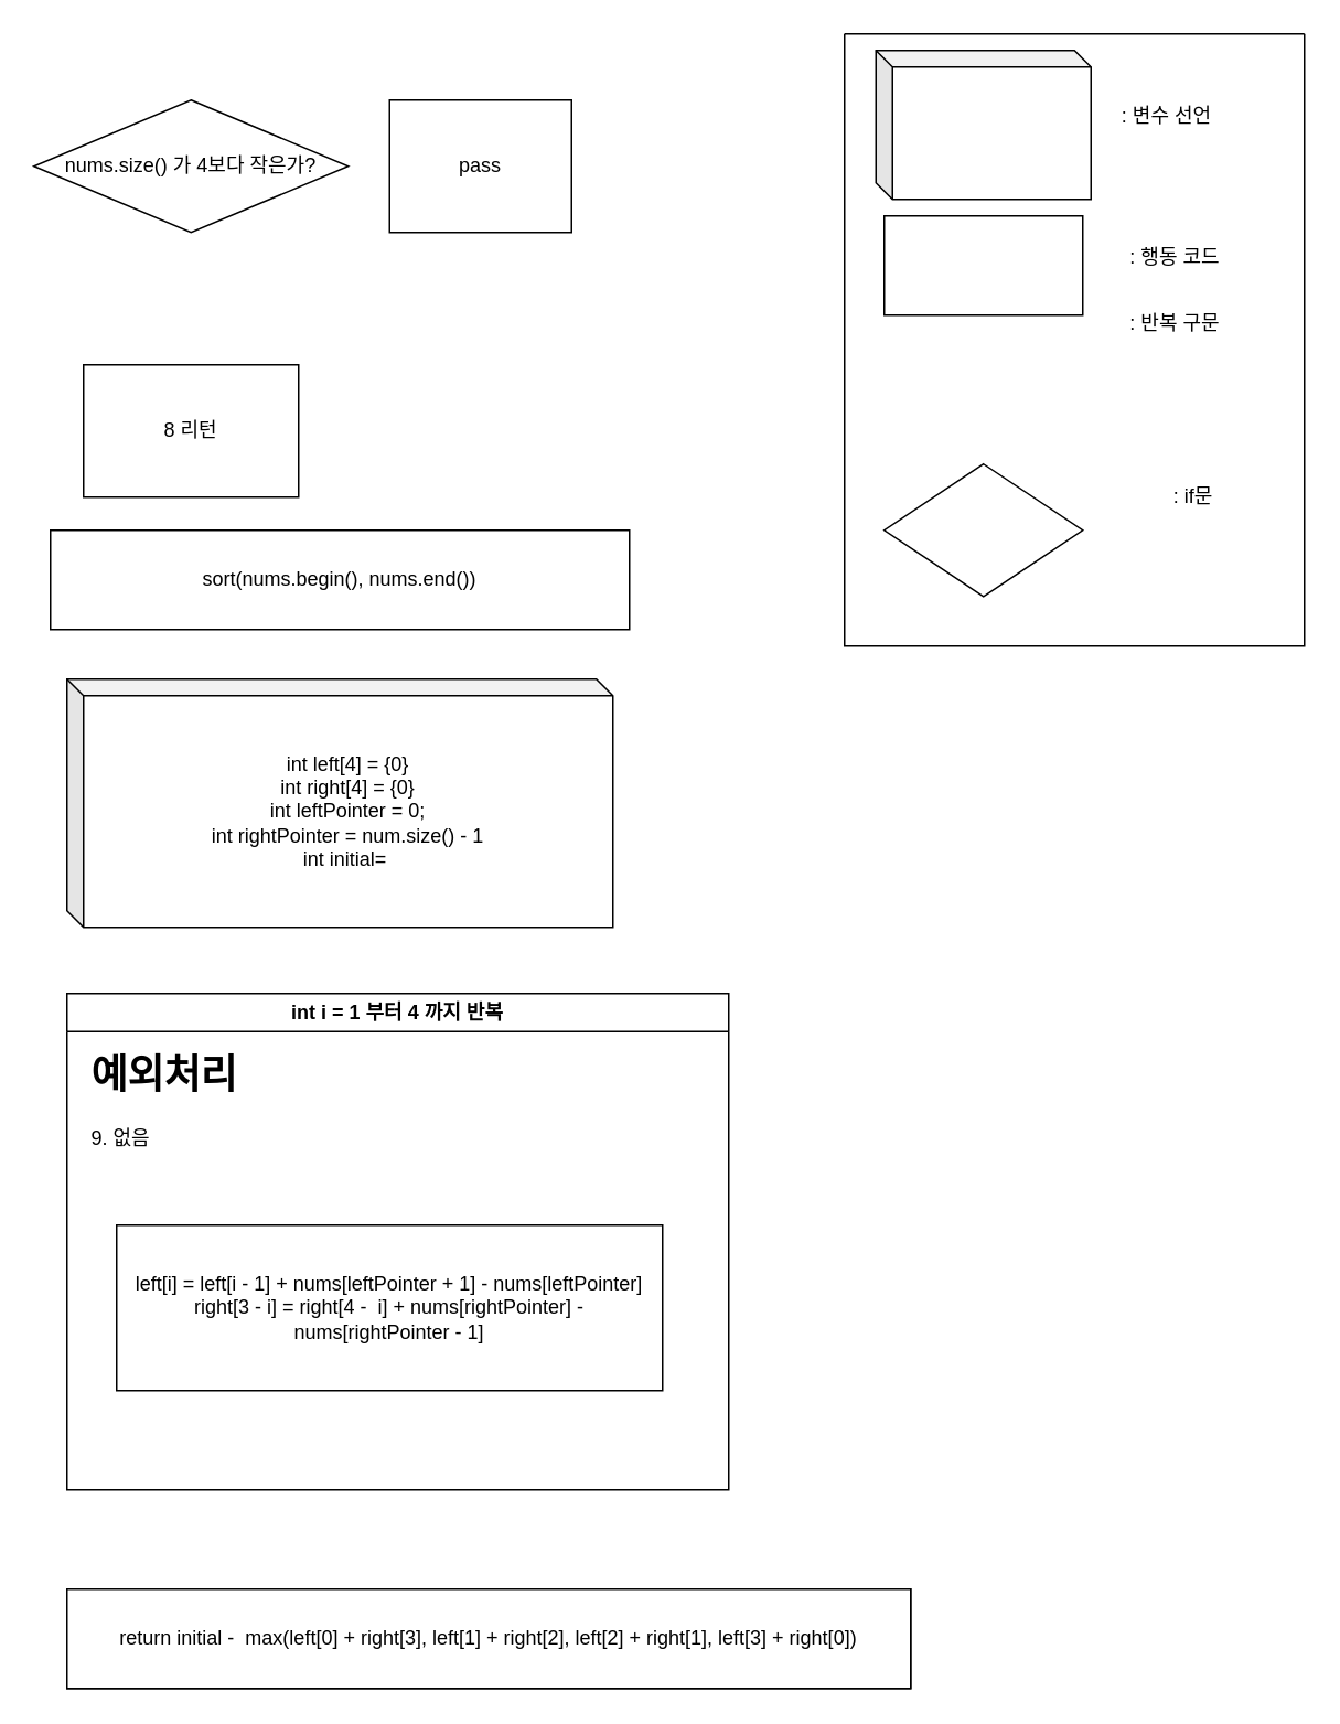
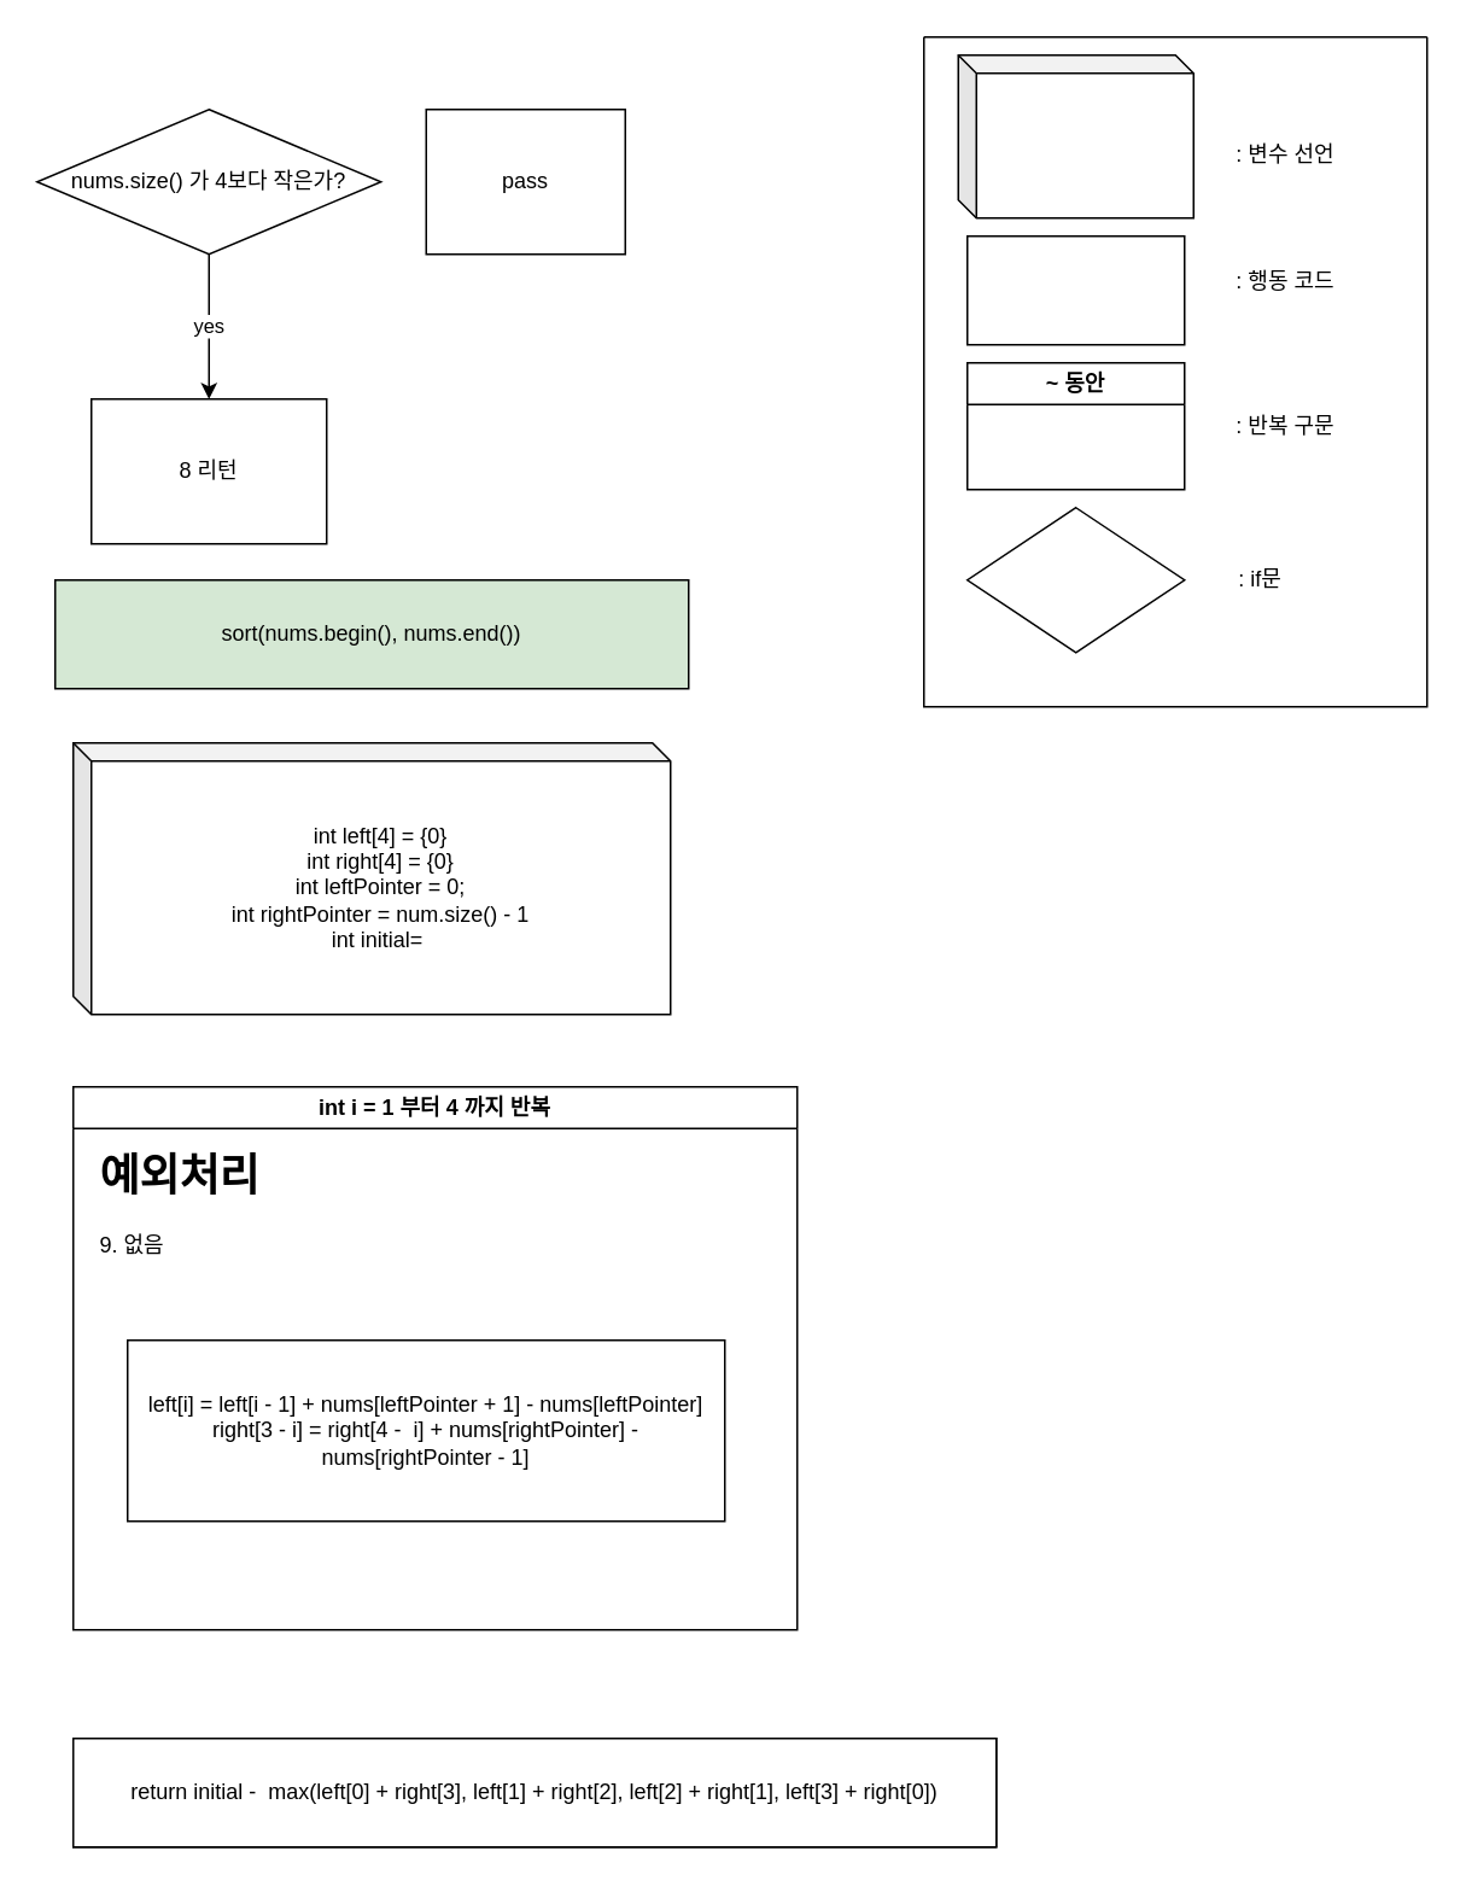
  <mxCell id="0" />
  <mxCell id="1" parent="0" />
  <mxCell id="2" value="" style="swimlane;startSize=0;" vertex="1" parent="1"><mxGeometry x="510" y="20" width="278" height="370" as="geometry" /></mxCell>
- <mxCell id="3" value=": 변수 선언" style="text;html=1;align=center;verticalAlign=middle;whiteSpace=wrap;rounded=0;" vertex="1" parent="2"><mxGeometry x="165" y="35" width="60" height="30" as="geometry" /></mxCell>
+ <mxCell id="3" value=": 변수 선언" style="text;html=1;align=center;verticalAlign=middle;whiteSpace=wrap;rounded=0;" vertex="1" parent="2"><mxGeometry x="170" y="50" width="60" height="30" as="geometry" /></mxCell>
  <mxCell id="4" value="" style="rounded=0;whiteSpace=wrap;html=1;" vertex="1" parent="2"><mxGeometry x="24" y="110" width="120" height="60" as="geometry" /></mxCell>
  <mxCell id="5" value=": 행동 코드" style="text;html=1;align=center;verticalAlign=middle;whiteSpace=wrap;rounded=0;" vertex="1" parent="2"><mxGeometry x="170" y="120" width="60" height="30" as="geometry" /></mxCell>
- <mxCell id="7" value=": 반복 구문" style="text;html=1;align=center;verticalAlign=middle;whiteSpace=wrap;rounded=0;" vertex="1" parent="2"><mxGeometry x="170" y="160" width="60" height="30" as="geometry" /></mxCell>
+ <mxCell id="6" value="~ 동안" style="swimlane;whiteSpace=wrap;html=1;" vertex="1" parent="2"><mxGeometry x="24" y="180" width="120" height="70" as="geometry" /></mxCell>
+ <mxCell id="7" value=": 반복 구문" style="text;html=1;align=center;verticalAlign=middle;whiteSpace=wrap;rounded=0;" vertex="1" parent="2"><mxGeometry x="170" y="200" width="60" height="30" as="geometry" /></mxCell>
  <mxCell id="8" value="" style="rhombus;whiteSpace=wrap;html=1;" vertex="1" parent="2"><mxGeometry x="24" y="260" width="120" height="80" as="geometry" /></mxCell>
- <mxCell id="9" value=": if문" style="text;html=1;align=center;verticalAlign=middle;whiteSpace=wrap;rounded=0;" vertex="1" parent="2"><mxGeometry x="181" y="265" width="60" height="30" as="geometry" /></mxCell>
+ <mxCell id="9" value=": if문" style="text;html=1;align=center;verticalAlign=middle;whiteSpace=wrap;rounded=0;" vertex="1" parent="2"><mxGeometry x="156" y="285" width="60" height="30" as="geometry" /></mxCell>
  <mxCell id="10" value="" style="shape=cube;whiteSpace=wrap;html=1;boundedLbl=1;backgroundOutline=1;darkOpacity=0.05;darkOpacity2=0.1;size=10;" vertex="1" parent="2"><mxGeometry x="19" y="10" width="130" height="90" as="geometry" /></mxCell>
- <mxCell id="11" value="sort(nums.begin(), nums.end())" style="rounded=0;whiteSpace=wrap;html=1;" vertex="1" parent="1"><mxGeometry x="30" y="320" width="350" height="60" as="geometry" /></mxCell>
+ <mxCell id="11" value="sort(nums.begin(), nums.end())" style="rounded=0;whiteSpace=wrap;html=1;fillColor=#d5e8d4;" vertex="1" parent="1"><mxGeometry x="30" y="320" width="350" height="60" as="geometry" /></mxCell>
  <mxCell id="12" value="int left[4] = {0}&lt;br&gt;int right[4] = {0}&lt;br&gt;int leftPointer = 0;&lt;br&gt;int rightPointer = num.size() - 1&lt;br&gt;int initial=&amp;nbsp;" style="shape=cube;whiteSpace=wrap;html=1;boundedLbl=1;backgroundOutline=1;darkOpacity=0.05;darkOpacity2=0.1;size=10;" vertex="1" parent="1"><mxGeometry x="40" y="410" width="330" height="150" as="geometry" /></mxCell>
  <mxCell id="13" value="int i = 1 부터 4 까지 반복" style="swimlane;whiteSpace=wrap;html=1;" vertex="1" parent="1"><mxGeometry x="40" y="600" width="400" height="300" as="geometry" /></mxCell>
  <mxCell id="14" value="&lt;h1&gt;예외처리&lt;/h1&gt;&lt;p&gt;9. 없음&lt;/p&gt;" style="text;html=1;strokeColor=none;fillColor=none;spacing=5;spacingTop=-20;whiteSpace=wrap;overflow=hidden;rounded=0;" vertex="1" parent="13"><mxGeometry x="10" y="30" width="386" height="120" as="geometry" /></mxCell>
  <mxCell id="15" value="left[i] = left[i - 1] + nums[leftPointer + 1] - nums[leftPointer]&lt;br&gt;right[3 - i] = right[4 -&amp;nbsp; i] + nums[rightPointer] - nums[rightPointer - 1]" style="rounded=0;whiteSpace=wrap;html=1;" vertex="1" parent="13"><mxGeometry x="30" y="140" width="330" height="100" as="geometry" /></mxCell>
  <mxCell id="16" value="" style="group" vertex="1" connectable="0" parent="1"><mxGeometry x="50" y="60" width="295" height="240" as="geometry" /></mxCell>
  <mxCell id="17" value="nums.size() 가 4보다 작은가?" style="rhombus;whiteSpace=wrap;html=1;" vertex="1" parent="16"><mxGeometry x="-30" width="190" height="80" as="geometry" /></mxCell>
  <mxCell id="18" value="8 리턴" style="whiteSpace=wrap;html=1;rounded=0;" vertex="1" parent="16"><mxGeometry y="160" width="130" height="80" as="geometry" /></mxCell>
+ <mxCell id="19" value="yes" style="edgeStyle=orthogonalEdgeStyle;rounded=0;orthogonalLoop=1;jettySize=auto;html=1;" edge="1" parent="16" source="17" target="18"><mxGeometry relative="1" as="geometry" /></mxCell>
  <mxCell id="20" value="pass" style="whiteSpace=wrap;html=1;rounded=0;" vertex="1" parent="16"><mxGeometry x="185" width="110" height="80" as="geometry" /></mxCell>
  <mxCell id="21" value="return min(left[0] + right[3], left[1] + right[2], left[2] + right[1], left[3] + right[0])&lt;br&gt;" style="rounded=0;whiteSpace=wrap;html=1;" vertex="1" parent="1"><mxGeometry x="40" y="960" width="510" height="60" as="geometry" /></mxCell>
  <mxCell id="22" value="return initial -&amp;nbsp; max(left[0] + right[3], left[1] + right[2], left[2] + right[1], left[3] + right[0])" style="rounded=0;whiteSpace=wrap;html=1;" vertex="1" parent="1"><mxGeometry x="40" y="960" width="510" height="60" as="geometry" /></mxCell>
